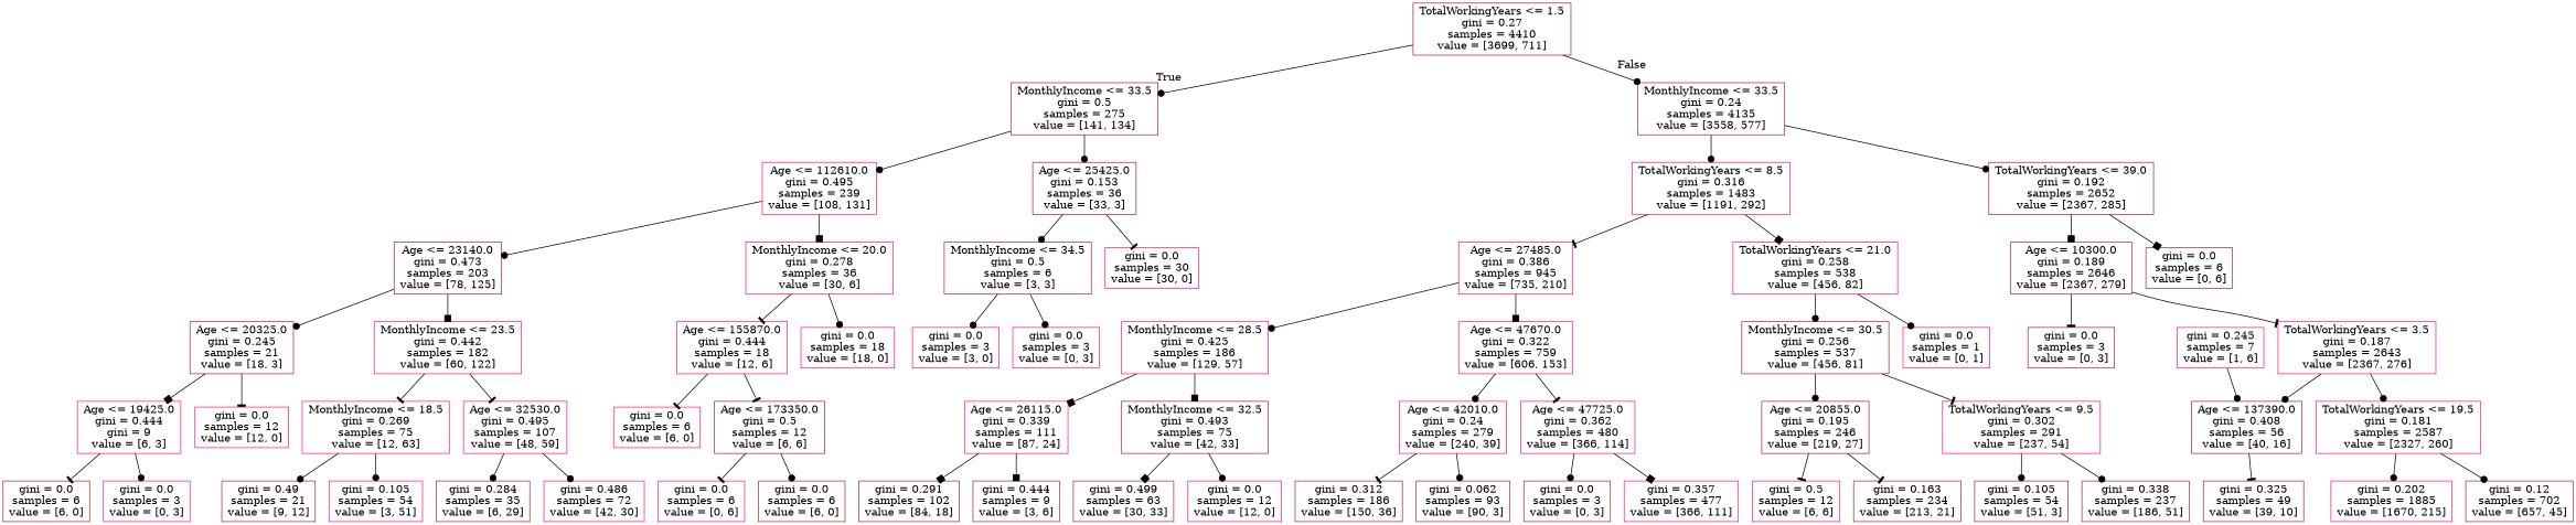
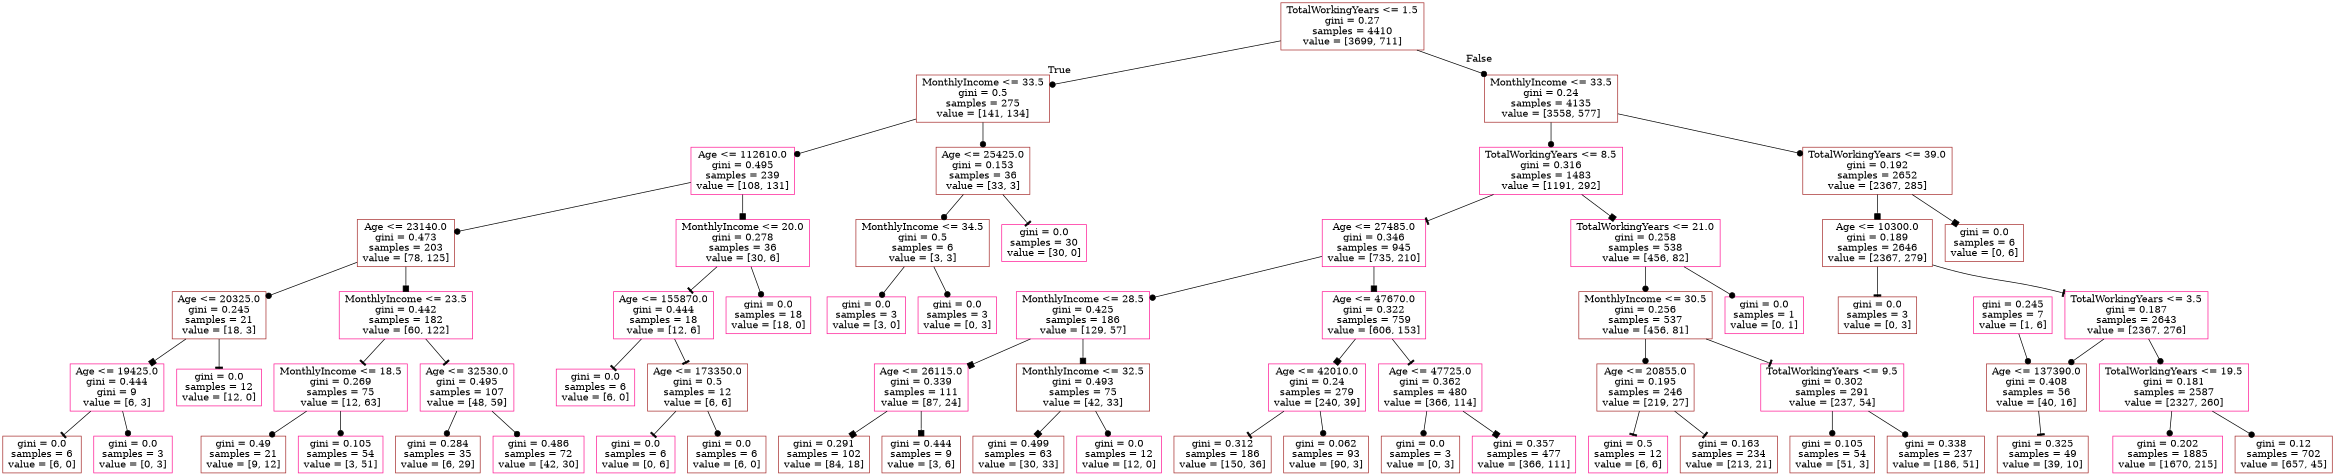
  digraph {
    node [color=deeppink shape=box]
    edge [arrowhead=dot]
    n1 [color=brown label="TotalWorkingYears <= 1.5\ngini = 0.27\nsamples = 4410\nvalue = [3699, 711]"]
    n2 [color=brown label="MonthlyIncome <= 33.5\ngini = 0.5\nsamples = 275\nvalue = [141, 134]"]
    n3 [color=brown label="MonthlyIncome <= 33.5\ngini = 0.24\nsamples = 4135\nvalue = [3558, 577]"]
    n4 [label="Age <= 112610.0\ngini = 0.495\nsamples = 239\nvalue = [108, 131]"]
    n5 [color=brown label="Age <= 25425.0\ngini = 0.153\nsamples = 36\nvalue = [33, 3]"]
    n6 [label="TotalWorkingYears <= 8.5\ngini = 0.316\nsamples = 1483\nvalue = [1191, 292]"]
    n7 [color=brown label="TotalWorkingYears <= 39.0\ngini = 0.192\nsamples = 2652\nvalue = [2367, 285]"]
    n8 [color=brown label="Age <= 23140.0\ngini = 0.473\nsamples = 203\nvalue = [78, 125]"]
    n9 [label="MonthlyIncome <= 20.0\ngini = 0.278\nsamples = 36\nvalue = [30, 6]"]
    n10 [color=brown label="MonthlyIncome <= 34.5\ngini = 0.5\nsamples = 6\nvalue = [3, 3]"]
    n11 [label="gini = 0.0\nsamples = 30\nvalue = [30, 0]"]
    n12 [color=brown label="Age <= 20325.0\ngini = 0.245\nsamples = 21\nvalue = [18, 3]"]
    n13 [label="MonthlyIncome <= 23.5\ngini = 0.442\nsamples = 182\nvalue = [60, 122]"]
    n14 [label="Age <= 155870.0\ngini = 0.444\nsamples = 18\nvalue = [12, 6]"]
    n15 [label="gini = 0.0\nsamples = 18\nvalue = [18, 0]"]
    n16 [label="Age <= 19425.0\ngini = 0.444\ngini = 9\nvalue = [6, 3]"]
    n17 [label="gini = 0.0\nsamples = 12\nvalue = [12, 0]"]
    n18 [label="MonthlyIncome <= 18.5\ngini = 0.269\nsamples = 75\nvalue = [12, 63]"]
    n19 [label="Age <= 32530.0\ngini = 0.495\nsamples = 107\nvalue = [48, 59]"]
    n20 [color=brown label="gini = 0.0\nsamples = 6\nvalue = [6, 0]"]
    n21 [label="gini = 0.0\nsamples = 3\nvalue = [0, 3]"]
    n22 [color=brown label="gini = 0.49\nsamples = 21\nvalue = [9, 12]"]
    n23 [label="gini = 0.105\nsamples = 54\nvalue = [3, 51]"]
    n24 [color=brown label="gini = 0.284\nsamples = 35\nvalue = [6, 29]"]
    n25 [label="gini = 0.486\nsamples = 72\nvalue = [42, 30]"]
    n26 [label="gini = 0.0\nsamples = 6\nvalue = [6, 0]"]
    n27 [color=brown label="Age <= 173350.0\ngini = 0.5\nsamples = 12\nvalue = [6, 6]"]
    n28 [label="gini = 0.0\nsamples = 6\nvalue = [0, 6]"]
    n29 [color=brown label="gini = 0.0\nsamples = 6\nvalue = [6, 0]"]
    n30 [label="gini = 0.0\nsamples = 3\nvalue = [3, 0]"]
    n31 [label="gini = 0.0\nsamples = 3\nvalue = [0, 3]"]
-   n32 [label="Age <= 27485.0\ngini = 0.386\nsamples = 945\nvalue = [735, 210]"]
+   n32 [label="Age <= 27485.0\ngini = 0.346\nsamples = 945\nvalue = [735, 210]"]
    n33 [label="TotalWorkingYears <= 21.0\ngini = 0.258\nsamples = 538\nvalue = [456, 82]"]
    n34 [color=brown label="Age <= 10300.0\ngini = 0.189\nsamples = 2646\nvalue = [2367, 279]"]
    n35 [color=brown label="gini = 0.0\nsamples = 6\nvalue = [0, 6]"]
    n36 [label="MonthlyIncome <= 28.5\ngini = 0.425\nsamples = 186\nvalue = [129, 57]"]
    n37 [label="Age <= 47670.0\ngini = 0.322\nsamples = 759\nvalue = [606, 153]"]
    n38 [color=brown label="MonthlyIncome <= 30.5\ngini = 0.256\nsamples = 537\nvalue = [456, 81]"]
    n39 [label="gini = 0.0\nsamples = 1\nvalue = [0, 1]"]
    n40 [label="Age <= 26115.0\ngini = 0.339\nsamples = 111\nvalue = [87, 24]"]
    n41 [color=brown label="MonthlyIncome <= 32.5\ngini = 0.493\nsamples = 75\nvalue = [42, 33]"]
    n42 [label="Age <= 42010.0\ngini = 0.24\nsamples = 279\nvalue = [240, 39]"]
    n43 [label="Age <= 47725.0\ngini = 0.362\nsamples = 480\nvalue = [366, 114]"]
    n44 [color=brown label="gini = 0.291\nsamples = 102\nvalue = [84, 18]"]
    n45 [color=brown label="gini = 0.444\nsamples = 9\nvalue = [3, 6]"]
    n46 [color=brown label="gini = 0.499\nsamples = 63\nvalue = [30, 33]"]
    n47 [label="gini = 0.0\nsamples = 12\nvalue = [12, 0]"]
    n48 [color=brown label="gini = 0.312\nsamples = 186\nvalue = [150, 36]"]
    n49 [color=brown label="gini = 0.062\nsamples = 93\nvalue = [90, 3]"]
    n50 [color=brown label="gini = 0.0\nsamples = 3\nvalue = [0, 3]"]
    n51 [label="gini = 0.357\nsamples = 477\nvalue = [366, 111]"]
    n52 [color=brown label="Age <= 20855.0\ngini = 0.195\nsamples = 246\nvalue = [219, 27]"]
    n53 [label="TotalWorkingYears <= 9.5\ngini = 0.302\nsamples = 291\nvalue = [237, 54]"]
    n54 [label="gini = 0.5\nsamples = 12\nvalue = [6, 6]"]
    n55 [color=brown label="gini = 0.163\nsamples = 234\nvalue = [213, 21]"]
    n56 [color=brown label="gini = 0.105\nsamples = 54\nvalue = [51, 3]"]
    n57 [color=brown label="gini = 0.338\nsamples = 237\nvalue = [186, 51]"]
    n58 [color=brown label="gini = 0.0\nsamples = 3\nvalue = [0, 3]"]
    n59 [label="TotalWorkingYears <= 3.5\ngini = 0.187\nsamples = 2643\nvalue = [2367, 276]"]
    n60 [color=brown label="Age <= 137390.0\ngini = 0.408\nsamples = 56\nvalue = [40, 16]"]
    n61 [label="TotalWorkingYears <= 19.5\ngini = 0.181\nsamples = 2587\nvalue = [2327, 260]"]
    n62 [color=brown label="gini = 0.325\nsamples = 49\nvalue = [39, 10]"]
    n63 [label="gini = 0.202\nsamples = 1885\nvalue = [1670, 215]"]
    n64 [color=brown label="gini = 0.12\nsamples = 702\nvalue = [657, 45]"]
    n65 [label="gini = 0.245\nsamples = 7\nvalue = [1, 6]"]
    n1 -> n2 [headlabel=True labelangle=45 labeldistance=2.5]
    n1 -> n3 [headlabel=False labelangle=-45 labeldistance=2.5]
    n2 -> n4
    n2 -> n5
    n3 -> n6
    n3 -> n7
    n4 -> n8
    n4 -> n9 [arrowhead=box]
    n5 -> n10
    n5 -> n11 [arrowhead=tee]
    n6 -> n32 [arrowhead=tee]
    n6 -> n33 [arrowhead=box]
    n7 -> n34 [arrowhead=box]
    n7 -> n35 [arrowhead=box]
    n8 -> n12
    n8 -> n13 [arrowhead=box]
    n9 -> n14 [arrowhead=tee]
    n9 -> n15
    n10 -> n30
    n10 -> n31
    n12 -> n16 [arrowhead=box]
    n12 -> n17 [arrowhead=tee]
    n13 -> n18 [arrowhead=tee]
    n13 -> n19 [arrowhead=tee]
    n14 -> n26 [arrowhead=tee]
    n14 -> n27 [arrowhead=tee]
    n16 -> n20 [arrowhead=tee]
    n16 -> n21
    n18 -> n22
    n18 -> n23
    n19 -> n24
    n19 -> n25
    n27 -> n28 [arrowhead=tee]
    n27 -> n29
    n32 -> n36
    n32 -> n37 [arrowhead=box]
    n33 -> n38
    n33 -> n39
    n34 -> n58 [arrowhead=tee]
    n34 -> n59 [arrowhead=tee]
    n36 -> n40 [arrowhead=box]
    n36 -> n41 [arrowhead=box]
-   n37 -> n42
+   n37 -> n42 [arrowhead=box]
    n37 -> n43 [arrowhead=tee]
    n38 -> n52
    n38 -> n53 [arrowhead=tee]
    n40 -> n44 [arrowhead=box]
    n40 -> n45 [arrowhead=box]
    n41 -> n46 [arrowhead=box]
    n41 -> n47
    n42 -> n48 [arrowhead=tee]
    n42 -> n49
    n43 -> n50
    n43 -> n51 [arrowhead=box]
    n52 -> n54 [arrowhead=tee]
    n52 -> n55 [arrowhead=tee]
    n53 -> n56
    n53 -> n57
    n59 -> n60
    n59 -> n61
    n60 -> n62 [arrowhead=tee]
    n61 -> n63
    n61 -> n64
    n65 -> n60
  }
